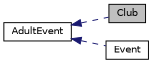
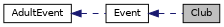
  digraph {
    rankdir=LR
    node [color=black fillcolor=white fontname=Helvetica fontsize=10 shape=record style=filled]
    edge [color=midnightblue dir=back fontname=Helvetica fontsize=10 labelfontname=Helvetica labelfontsize=10 style=dashed]
    n1 [fillcolor=grey75 fontcolor=black height=0.2 label=Club width=0.4]
    n2 [height=0.2 label=AdultEvent width=0.4]
    n3 [height=0.2 label=Event width=0.4]
-   n2 -> n1
+   n3 -> n1
    n2 -> n3
  }
